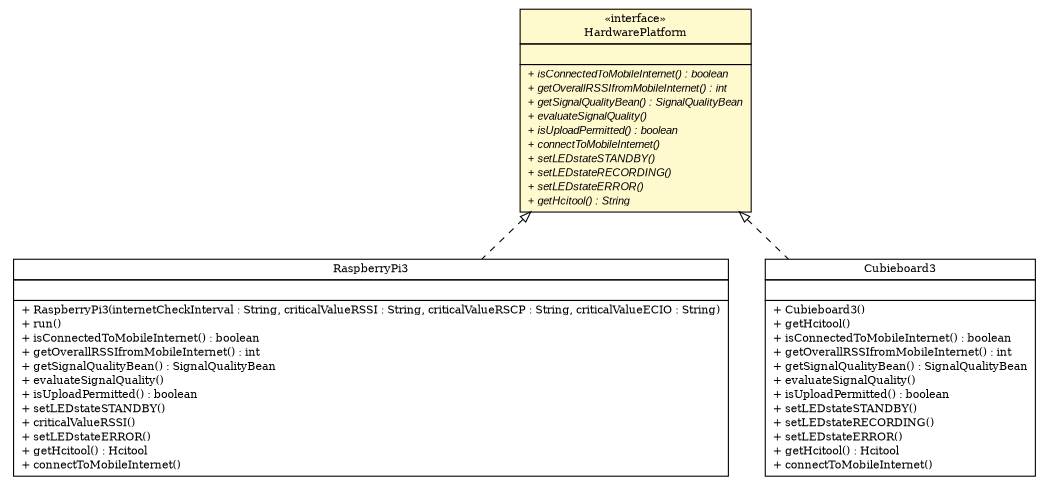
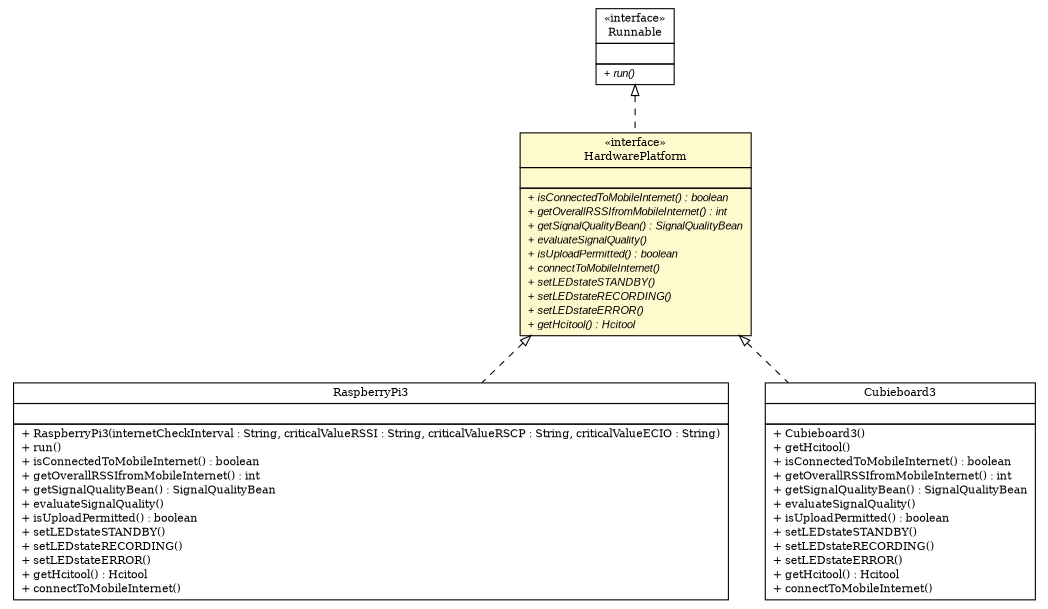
  digraph {
    fontname="DejaVu Serif"
    nodesep=0.25
    ranksep=0.5
    node [fontcolor=black fontname="DejaVu Serif" fontsize=10.0 shape=plaintext]
    edge [arrowtail=empty dir=back fontname="DejaVu Serif" fontsize=10 headport=p labelfontname=arial labelfontsize=10 style=dashed tailport=p]
-   n1 [label=<<table title="de.fhg.fit.biomos.sensorplatform.system.RaspberryPi3" border="0" cellborder="1" cellspacing="0" cellpadding="2" port="p" href="./RaspberryPi3.html"> 		<tr><td><table border="0" cellspacing="0" cellpadding="1"> <tr><td align="center" balign="center"> RaspberryPi3 </td></tr> 		</table></td></tr> 		<tr><td><table border="0" cellspacing="0" cellpadding="1"> <tr><td align="left" balign="left">  </td></tr> 		</table></td></tr> 		<tr><td><table border="0" cellspacing="0" cellpadding="1"> <tr><td align="left" balign="left"> + RaspberryPi3(internetCheckInterval : String, criticalValueRSSI : String, criticalValueRSCP : String, criticalValueECIO : String) </td></tr> <tr><td align="left" balign="left"> + run() </td></tr> <tr><td align="left" balign="left"> + isConnectedToMobileInternet() : boolean </td></tr> <tr><td align="left" balign="left"> + getOverallRSSIfromMobileInternet() : int </td></tr> <tr><td align="left" balign="left"> + getSignalQualityBean() : SignalQualityBean </td></tr> <tr><td align="left" balign="left"> + evaluateSignalQuality() </td></tr> <tr><td align="left" balign="left"> + isUploadPermitted() : boolean </td></tr> <tr><td align="left" balign="left"> + setLEDstateSTANDBY() </td></tr> <tr><td align="left" balign="left"> + criticalValueRSSI() </td></tr> <tr><td align="left" balign="left"> + setLEDstateERROR() </td></tr> <tr><td align="left" balign="left"> + getHcitool() : Hcitool </td></tr> <tr><td align="left" balign="left"> + connectToMobileInternet() </td></tr> 		</table></td></tr> 		</table>>]
-   n2 [label=<<table title="de.fhg.fit.biomos.sensorplatform.system.HardwarePlatform" border="0" cellborder="1" cellspacing="0" cellpadding="2" port="p" bgcolor="lemonChiffon" href="./HardwarePlatform.html"> 		<tr><td><table border="0" cellspacing="0" cellpadding="1"> <tr><td align="center" balign="center"> &#171;interface&#187; </td></tr> <tr><td align="center" balign="center"> HardwarePlatform </td></tr> 		</table></td></tr> 		<tr><td><table border="0" cellspacing="0" cellpadding="1"> <tr><td align="left" balign="left">  </td></tr> 		</table></td></tr> 		<tr><td><table border="0" cellspacing="0" cellpadding="1"> <tr><td align="left" balign="left"><font face="arial italic" point-size="10.0"> + isConnectedToMobileInternet() : boolean </font></td></tr> <tr><td align="left" balign="left"><font face="arial italic" point-size="10.0"> + getOverallRSSIfromMobileInternet() : int </font></td></tr> <tr><td align="left" balign="left"><font face="arial italic" point-size="10.0"> + getSignalQualityBean() : SignalQualityBean </font></td></tr> <tr><td align="left" balign="left"><font face="arial italic" point-size="10.0"> + evaluateSignalQuality() </font></td></tr> <tr><td align="left" balign="left"><font face="arial italic" point-size="10.0"> + isUploadPermitted() : boolean </font></td></tr> <tr><td align="left" balign="left"><font face="arial italic" point-size="10.0"> + connectToMobileInternet() </font></td></tr> <tr><td align="left" balign="left"><font face="arial italic" point-size="10.0"> + setLEDstateSTANDBY() </font></td></tr> <tr><td align="left" balign="left"><font face="arial italic" point-size="10.0"> + setLEDstateRECORDING() </font></td></tr> <tr><td align="left" balign="left"><font face="arial italic" point-size="10.0"> + setLEDstateERROR() </font></td></tr> <tr><td align="left" balign="left"><font face="arial italic" point-size="10.0"> + getHcitool() : String </font></td></tr> 		</table></td></tr> 		</table>>]
+   n1 [label=<<table title="de.fhg.fit.biomos.sensorplatform.system.RaspberryPi3" border="0" cellborder="1" cellspacing="0" cellpadding="2" port="p" href="./RaspberryPi3.html"> 		<tr><td><table border="0" cellspacing="0" cellpadding="1"> <tr><td align="center" balign="center"> RaspberryPi3 </td></tr> 		</table></td></tr> 		<tr><td><table border="0" cellspacing="0" cellpadding="1"> <tr><td align="left" balign="left">  </td></tr> 		</table></td></tr> 		<tr><td><table border="0" cellspacing="0" cellpadding="1"> <tr><td align="left" balign="left"> + RaspberryPi3(internetCheckInterval : String, criticalValueRSSI : String, criticalValueRSCP : String, criticalValueECIO : String) </td></tr> <tr><td align="left" balign="left"> + run() </td></tr> <tr><td align="left" balign="left"> + isConnectedToMobileInternet() : boolean </td></tr> <tr><td align="left" balign="left"> + getOverallRSSIfromMobileInternet() : int </td></tr> <tr><td align="left" balign="left"> + getSignalQualityBean() : SignalQualityBean </td></tr> <tr><td align="left" balign="left"> + evaluateSignalQuality() </td></tr> <tr><td align="left" balign="left"> + isUploadPermitted() : boolean </td></tr> <tr><td align="left" balign="left"> + setLEDstateSTANDBY() </td></tr> <tr><td align="left" balign="left"> + setLEDstateRECORDING() </td></tr> <tr><td align="left" balign="left"> + setLEDstateERROR() </td></tr> <tr><td align="left" balign="left"> + getHcitool() : Hcitool </td></tr> <tr><td align="left" balign="left"> + connectToMobileInternet() </td></tr> 		</table></td></tr> 		</table>>]
+   n2 [label=<<table title="de.fhg.fit.biomos.sensorplatform.system.HardwarePlatform" border="0" cellborder="1" cellspacing="0" cellpadding="2" port="p" bgcolor="lemonChiffon" href="./HardwarePlatform.html"> 		<tr><td><table border="0" cellspacing="0" cellpadding="1"> <tr><td align="center" balign="center"> &#171;interface&#187; </td></tr> <tr><td align="center" balign="center"> HardwarePlatform </td></tr> 		</table></td></tr> 		<tr><td><table border="0" cellspacing="0" cellpadding="1"> <tr><td align="left" balign="left">  </td></tr> 		</table></td></tr> 		<tr><td><table border="0" cellspacing="0" cellpadding="1"> <tr><td align="left" balign="left"><font face="arial italic" point-size="10.0"> + isConnectedToMobileInternet() : boolean </font></td></tr> <tr><td align="left" balign="left"><font face="arial italic" point-size="10.0"> + getOverallRSSIfromMobileInternet() : int </font></td></tr> <tr><td align="left" balign="left"><font face="arial italic" point-size="10.0"> + getSignalQualityBean() : SignalQualityBean </font></td></tr> <tr><td align="left" balign="left"><font face="arial italic" point-size="10.0"> + evaluateSignalQuality() </font></td></tr> <tr><td align="left" balign="left"><font face="arial italic" point-size="10.0"> + isUploadPermitted() : boolean </font></td></tr> <tr><td align="left" balign="left"><font face="arial italic" point-size="10.0"> + connectToMobileInternet() </font></td></tr> <tr><td align="left" balign="left"><font face="arial italic" point-size="10.0"> + setLEDstateSTANDBY() </font></td></tr> <tr><td align="left" balign="left"><font face="arial italic" point-size="10.0"> + setLEDstateRECORDING() </font></td></tr> <tr><td align="left" balign="left"><font face="arial italic" point-size="10.0"> + setLEDstateERROR() </font></td></tr> <tr><td align="left" balign="left"><font face="arial italic" point-size="10.0"> + getHcitool() : Hcitool </font></td></tr> 		</table></td></tr> 		</table>>]
    n3 [label=<<table title="de.fhg.fit.biomos.sensorplatform.system.Cubieboard3" border="0" cellborder="1" cellspacing="0" cellpadding="2" port="p" href="./Cubieboard3.html"> 		<tr><td><table border="0" cellspacing="0" cellpadding="1"> <tr><td align="center" balign="center"> Cubieboard3 </td></tr> 		</table></td></tr> 		<tr><td><table border="0" cellspacing="0" cellpadding="1"> <tr><td align="left" balign="left">  </td></tr> 		</table></td></tr> 		<tr><td><table border="0" cellspacing="0" cellpadding="1"> <tr><td align="left" balign="left"> + Cubieboard3() </td></tr> <tr><td align="left" balign="left"> + getHcitool() </td></tr> <tr><td align="left" balign="left"> + isConnectedToMobileInternet() : boolean </td></tr> <tr><td align="left" balign="left"> + getOverallRSSIfromMobileInternet() : int </td></tr> <tr><td align="left" balign="left"> + getSignalQualityBean() : SignalQualityBean </td></tr> <tr><td align="left" balign="left"> + evaluateSignalQuality() </td></tr> <tr><td align="left" balign="left"> + isUploadPermitted() : boolean </td></tr> <tr><td align="left" balign="left"> + setLEDstateSTANDBY() </td></tr> <tr><td align="left" balign="left"> + setLEDstateRECORDING() </td></tr> <tr><td align="left" balign="left"> + setLEDstateERROR() </td></tr> <tr><td align="left" balign="left"> + getHcitool() : Hcitool </td></tr> <tr><td align="left" balign="left"> + connectToMobileInternet() </td></tr> 		</table></td></tr> 		</table>>]
+   n4 [label=<<table title="java.lang.Runnable" border="0" cellborder="1" cellspacing="0" cellpadding="2" port="p" href="http://java.sun.com/j2se/1.4.2/docs/api/java/lang/Runnable.html"> 		<tr><td><table border="0" cellspacing="0" cellpadding="1"> <tr><td align="center" balign="center"> &#171;interface&#187; </td></tr> <tr><td align="center" balign="center"> Runnable </td></tr> 		</table></td></tr> 		<tr><td><table border="0" cellspacing="0" cellpadding="1"> <tr><td align="left" balign="left">  </td></tr> 		</table></td></tr> 		<tr><td><table border="0" cellspacing="0" cellpadding="1"> <tr><td align="left" balign="left"><font face="arial italic" point-size="10.0"> + run() </font></td></tr> 		</table></td></tr> 		</table>>]
    n2 -> n1
    n2 -> n3
+   n4 -> n2
  }
